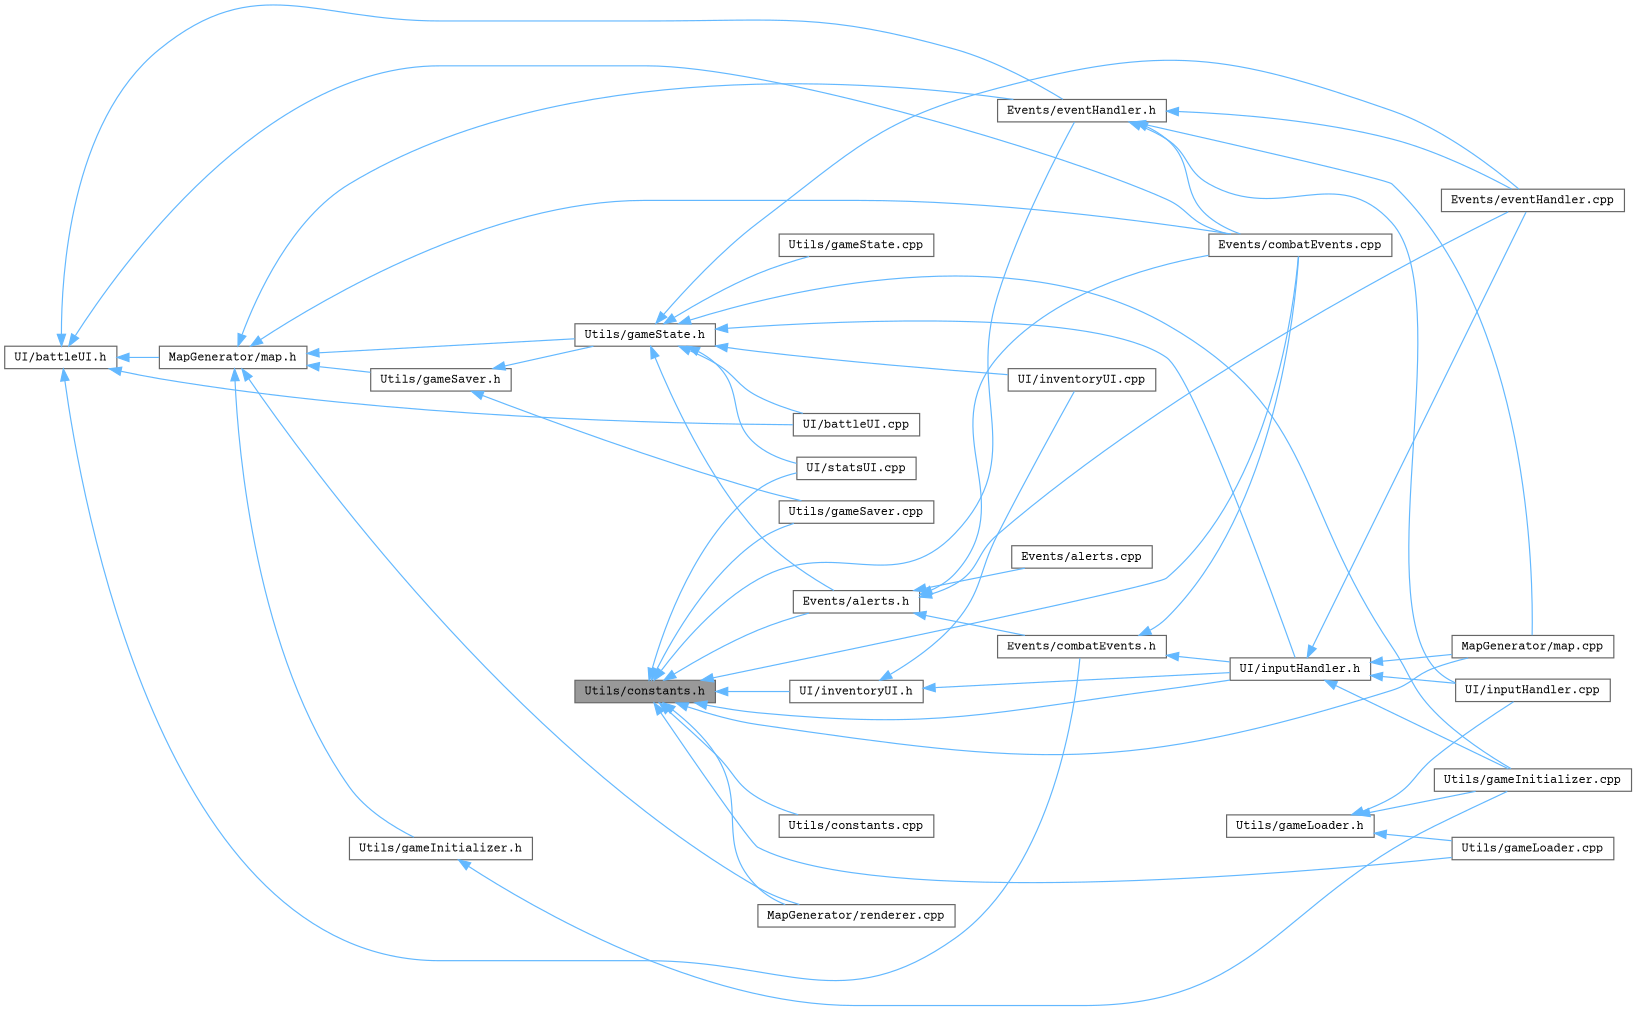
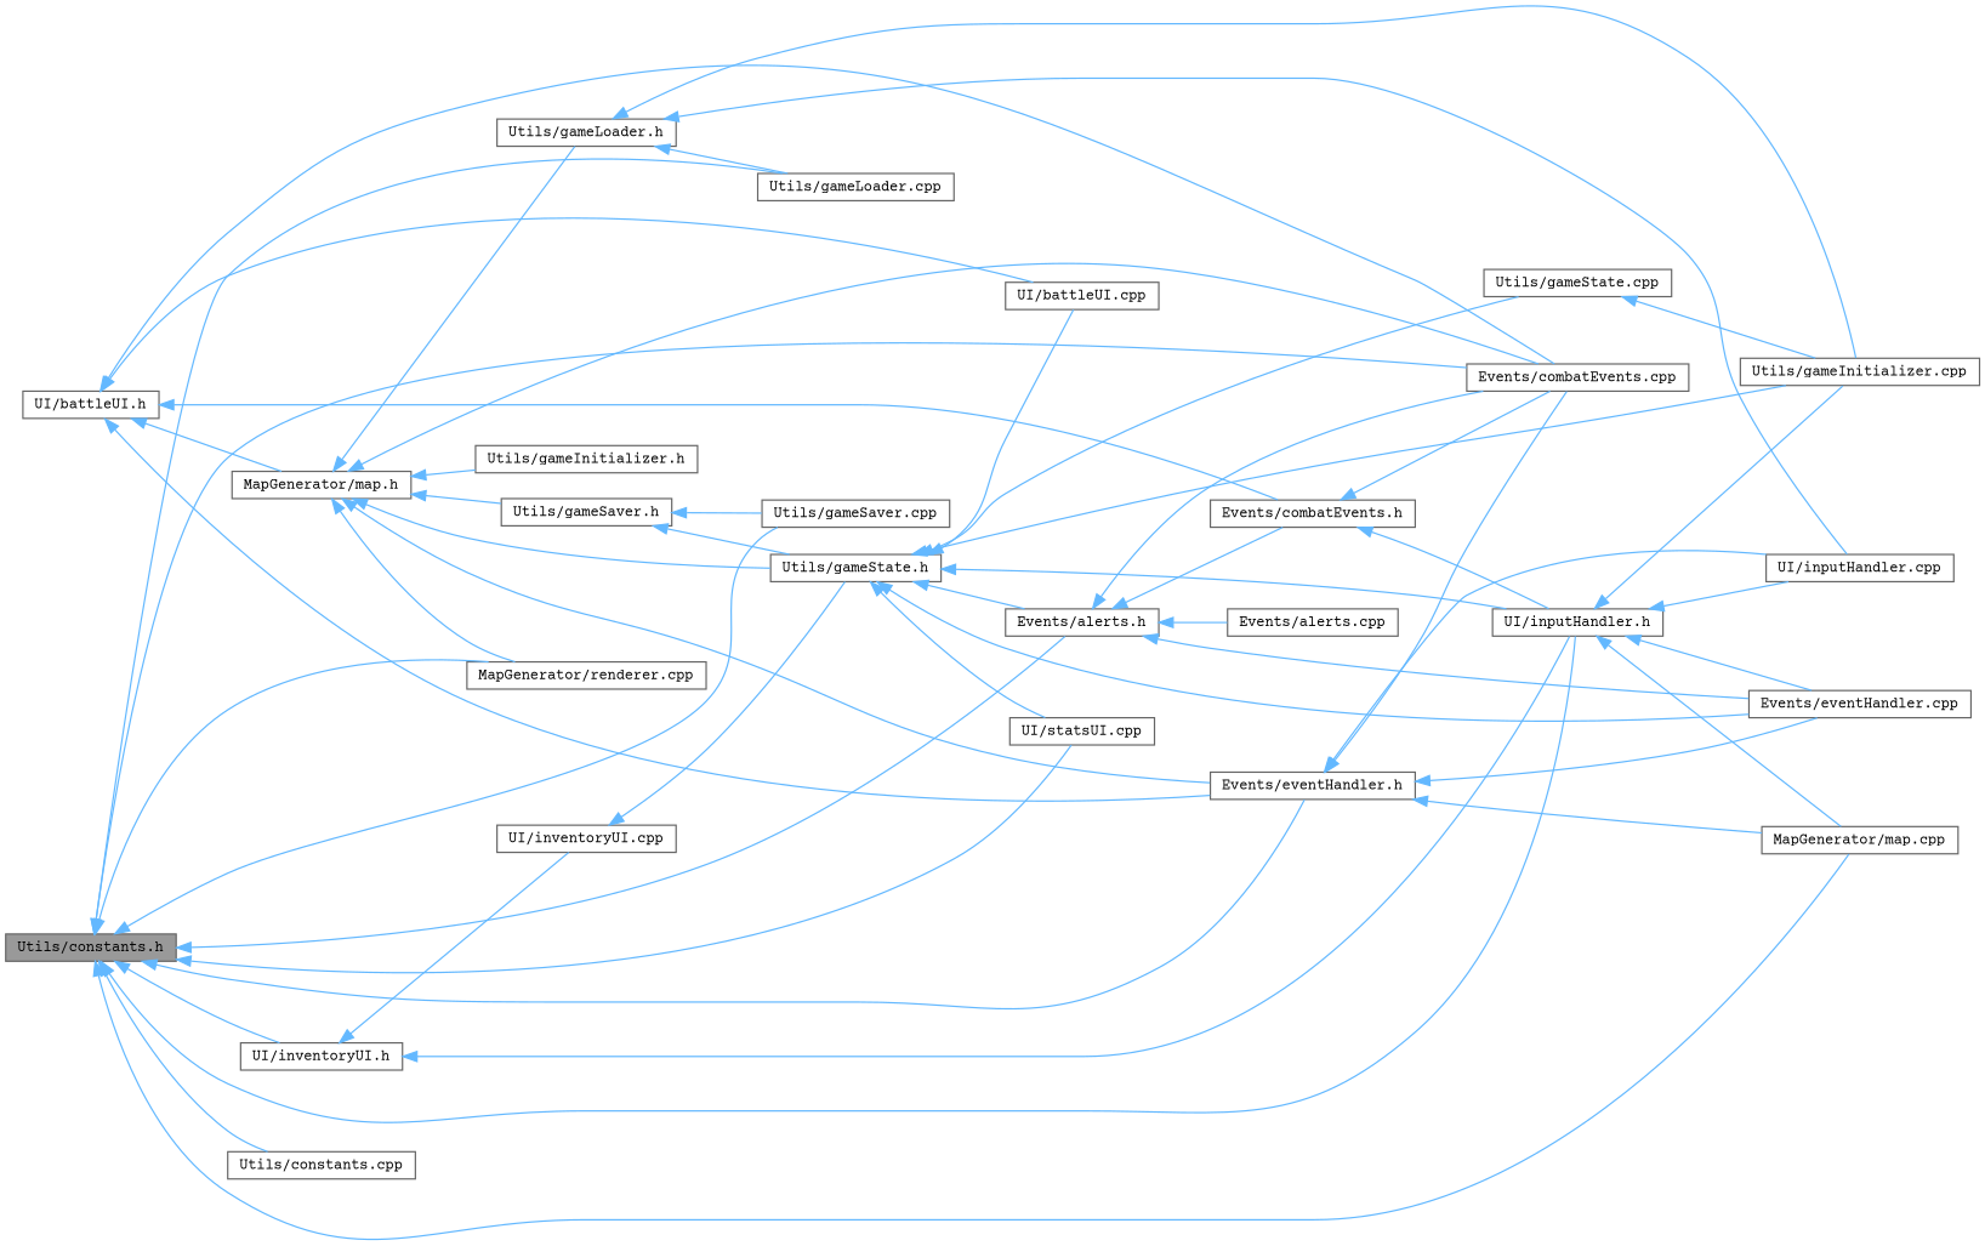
  digraph {
    fontname="Courier Prime"
    rankdir=LR
    node [color=grey40 fillcolor=white fontname="Courier Prime" fontsize=10 shape=box style=filled]
    edge [color=steelblue1 dir=back fontname="Courier Prime" fontsize=10 labelfontname=Helvetica labelfontsize=10 style=solid]
    n1 [color=gray40 fillcolor=grey60 fontcolor=black height=0.2 label="Utils/constants.h" width=0.4]
    n2 [height=0.2 label="Events/alerts.h" width=0.4]
    n3 [height=0.2 label="Events/combatEvents.cpp" width=0.4]
    n4 [height=0.2 label="UI/inputHandler.h" width=0.4]
    n5 [height=0.2 label="MapGenerator/map.cpp" width=0.4]
    n6 [height=0.2 label="Events/eventHandler.h" width=0.4]
    n7 [height=0.2 label="MapGenerator/renderer.cpp" width=0.4]
    n8 [height=0.2 label="Utils/gameLoader.cpp" width=0.4]
    n9 [height=0.2 label="Utils/gameSaver.cpp" width=0.4]
    n10 [height=0.2 label="UI/statsUI.cpp" width=0.4]
    n11 [height=0.2 label="UI/inventoryUI.h" width=0.4]
    n12 [height=0.2 label="Utils/constants.cpp" width=0.4]
    n13 [height=0.2 label="Events/alerts.cpp" width=0.4]
    n14 [height=0.2 label="Events/combatEvents.h" width=0.4]
    n15 [height=0.2 label="Events/eventHandler.cpp" width=0.4]
    n16 [height=0.2 label="UI/inputHandler.cpp" width=0.4]
    n17 [height=0.2 label="Utils/gameInitializer.cpp" width=0.4]
    n18 [height=0.2 label="UI/battleUI.h" width=0.4]
    n19 [height=0.2 label="MapGenerator/map.h" width=0.4]
    n20 [height=0.2 label="UI/battleUI.cpp" width=0.4]
    n21 [height=0.2 label="UI/inventoryUI.cpp" width=0.4]
    n22 [height=0.2 label="Utils/gameInitializer.h" width=0.4]
    n23 [height=0.2 label="Utils/gameLoader.h" width=0.4]
    n24 [height=0.2 label="Utils/gameSaver.h" width=0.4]
    n25 [height=0.2 label="Utils/gameState.h" width=0.4]
    n26 [height=0.2 label="Utils/gameState.cpp" width=0.4]
    n1 -> n2
    n1 -> n3
    n1 -> n4
    n1 -> n5
    n1 -> n6
    n1 -> n7
    n1 -> n8
    n1 -> n9
    n1 -> n10
    n1 -> n11
    n1 -> n12
    n2 -> n3
    n2 -> n13
    n2 -> n14
    n2 -> n15
    n4 -> n5
    n4 -> n15
    n4 -> n16
    n4 -> n17
    n6 -> n3
    n6 -> n5
    n6 -> n15
    n6 -> n16
    n11 -> n4
    n11 -> n21
    n14 -> n3
    n14 -> n4
    n18 -> n3
    n18 -> n6
    n18 -> n14
    n18 -> n19
    n18 -> n20
    n19 -> n3
    n19 -> n6
    n19 -> n7
    n19 -> n22
+   n19 -> n23
    n19 -> n24
    n19 -> n25
-   n22 -> n17
+   n26 -> n17
    n23 -> n8
    n23 -> n16
    n23 -> n17
    n24 -> n9
    n24 -> n25
    n25 -> n2
    n25 -> n4
    n25 -> n10
    n25 -> n15
    n25 -> n17
    n25 -> n20
-   n25 -> n21
+   n21 -> n25
    n25 -> n26
  }
